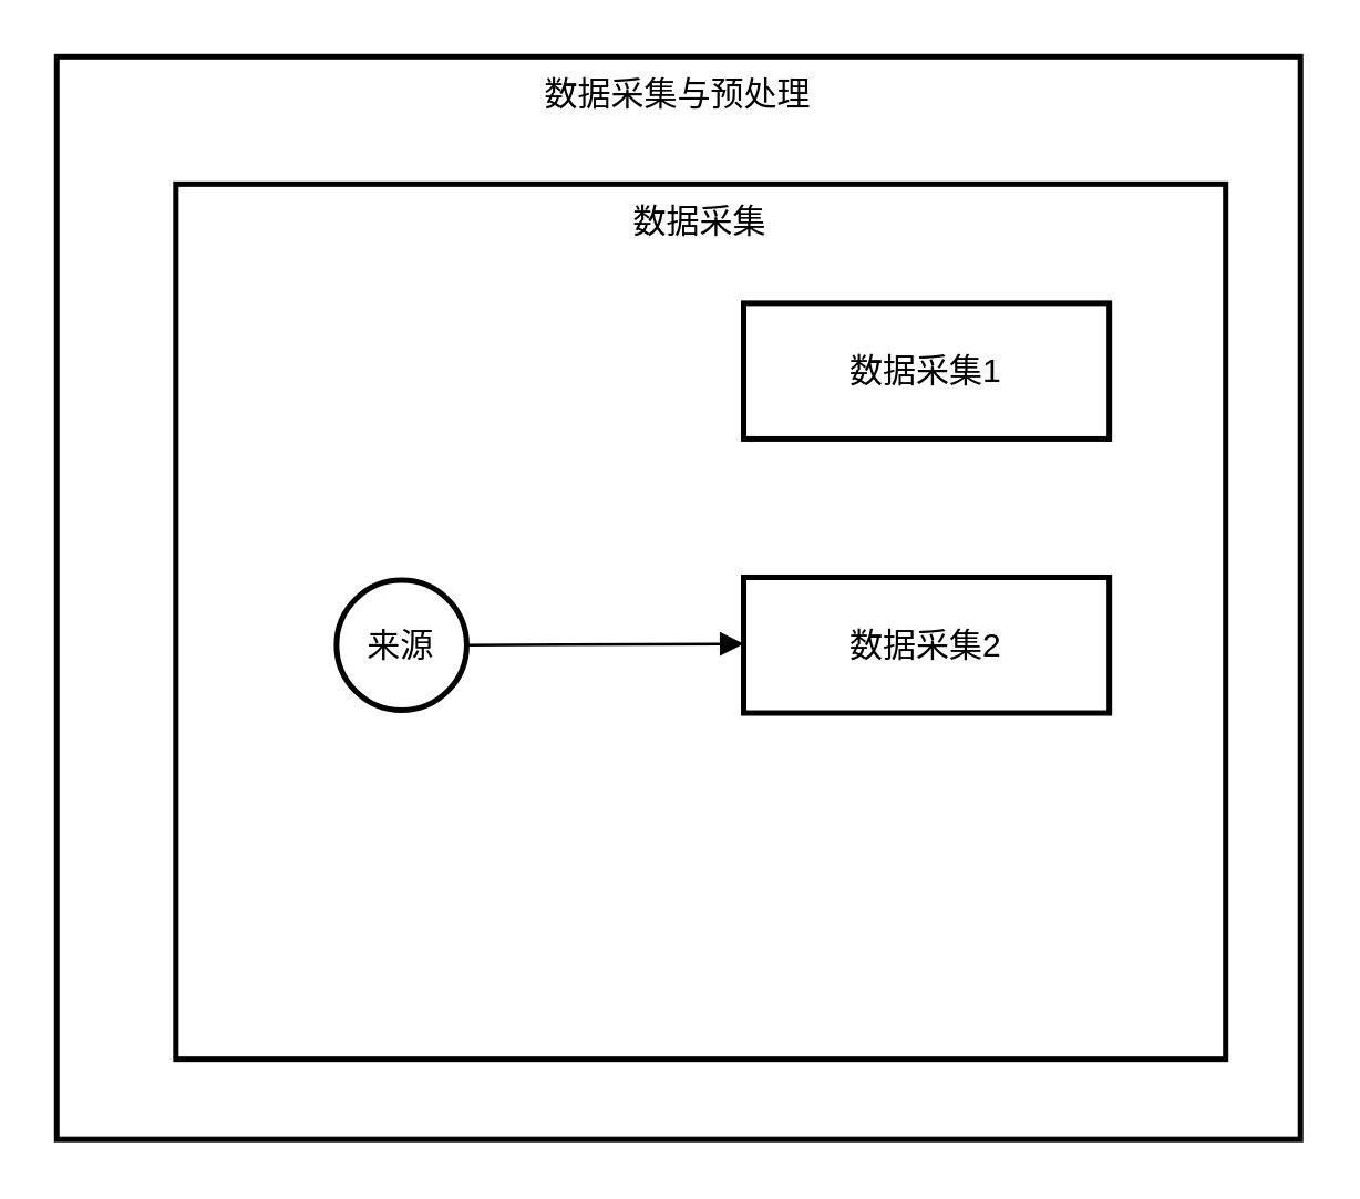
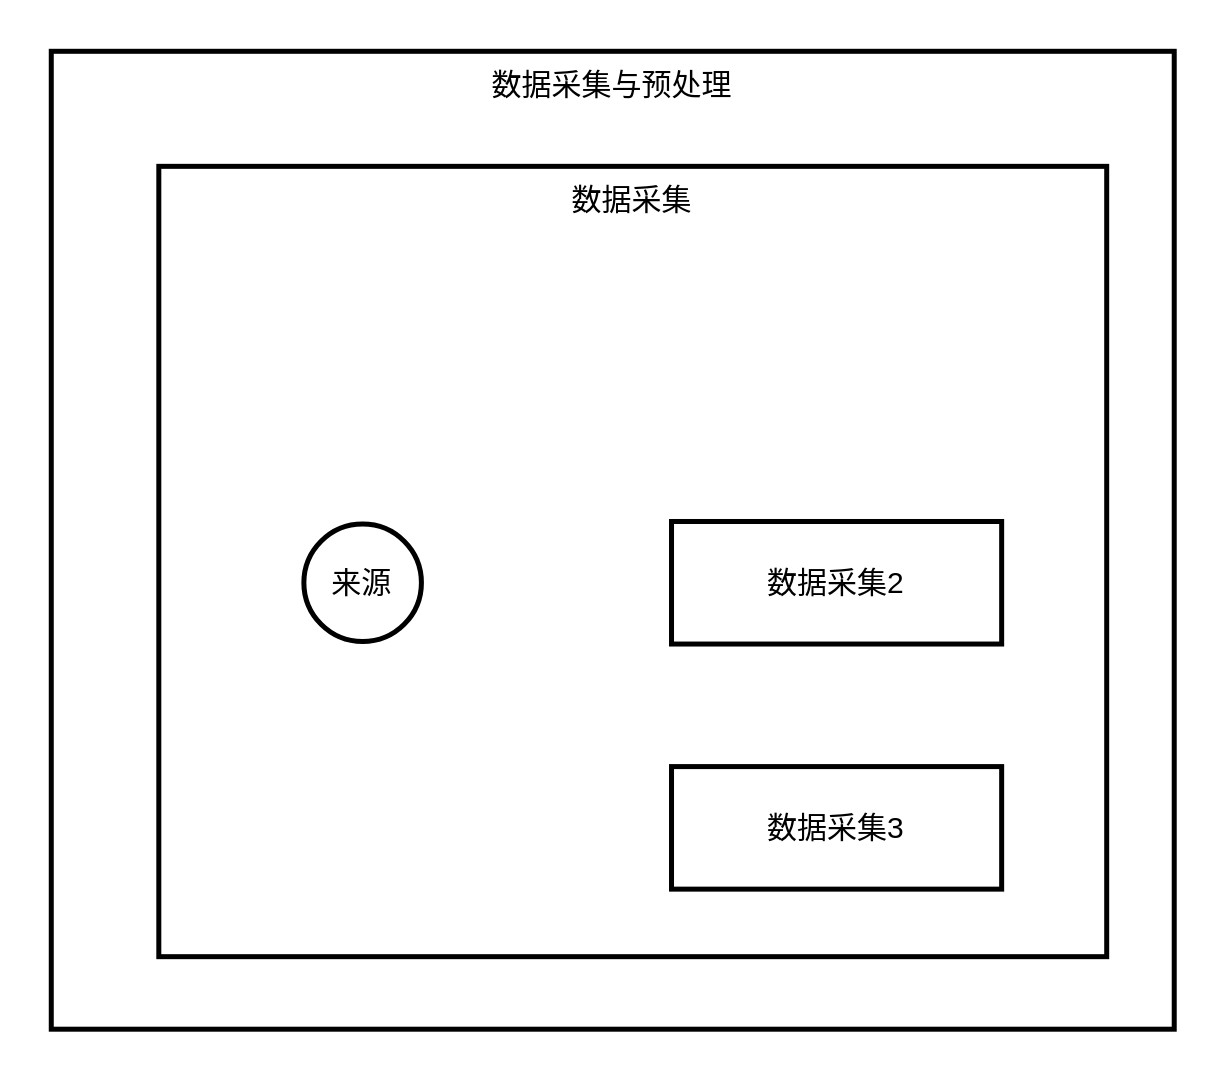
  <mxCell id="0" />
  <mxCell id="1" parent="0" />
  <mxCell id="2" value="数据采集与预处理" style="whiteSpace=wrap;strokeWidth=2;verticalAlign=top;" vertex="1" parent="1"><mxGeometry x="20" y="20" width="449" height="391" as="geometry" /></mxCell>
  <mxCell id="3" value="数据采集" style="whiteSpace=wrap;strokeWidth=2;verticalAlign=top;" vertex="1" parent="2"><mxGeometry x="43" y="46" width="379" height="316" as="geometry" /></mxCell>
  <mxCell id="4" value="来源" style="ellipse;aspect=fixed;strokeWidth=2;whiteSpace=wrap;" vertex="1" parent="3"><mxGeometry x="58" y="143" width="47" height="47" as="geometry" /></mxCell>
- <mxCell id="5" value="数据采集1" style="whiteSpace=wrap;strokeWidth=2;" vertex="1" parent="3"><mxGeometry x="205" y="43" width="132" height="49" as="geometry" /></mxCell>
  <mxCell id="6" value="数据采集2" style="whiteSpace=wrap;strokeWidth=2;" vertex="1" parent="3"><mxGeometry x="205" y="142" width="132" height="49" as="geometry" /></mxCell>
- <mxCell id="8" value="" style="curved=1;startArrow=none;endArrow=block;exitX=1;exitY=0.49;entryX=0;entryY=0.49;" edge="1" parent="3" source="4" target="6"><mxGeometry relative="1" as="geometry"><Array as="points" /></mxGeometry></mxCell>
+ <mxCell id="7" value="数据采集3" style="whiteSpace=wrap;strokeWidth=2;" vertex="1" parent="3"><mxGeometry x="205" y="240" width="132" height="49" as="geometry" /></mxCell>
